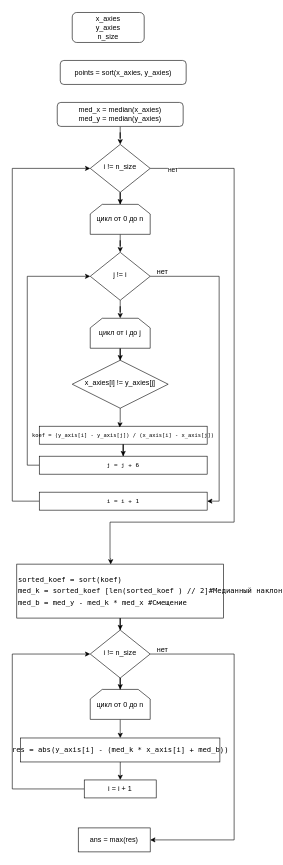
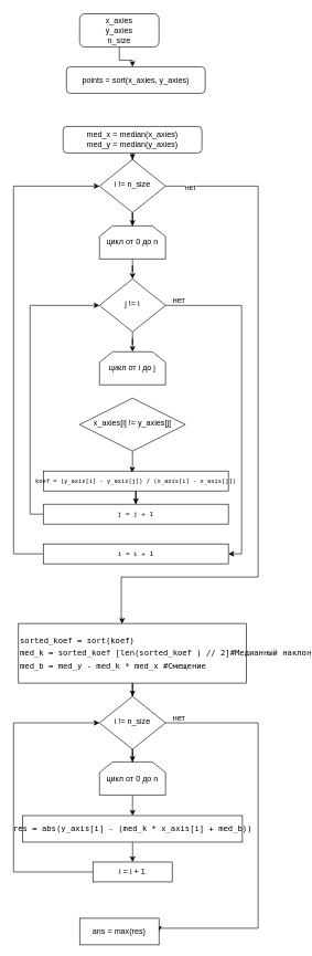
  <mxCell id="0" />
  <mxCell id="1" parent="0" />
  <mxCell id="2" value="x_axies&lt;br&gt;y_axies&lt;div&gt;n_size&lt;/div&gt;" style="rounded=1;whiteSpace=wrap;html=1;fontSize=12;glass=0;strokeWidth=1;shadow=0;" parent="1" vertex="1"><mxGeometry x="120" y="20" width="120" height="50" as="geometry" /></mxCell>
  <mxCell id="3" value="points = sort(x_axies, y_axies)" style="rounded=1;whiteSpace=wrap;html=1;fontSize=12;glass=0;strokeWidth=1;shadow=0;" vertex="1" parent="1"><mxGeometry x="100" y="100" width="210" height="40" as="geometry" /></mxCell>
+ <mxCell id="4" style="edgeStyle=orthogonalEdgeStyle;rounded=0;orthogonalLoop=1;jettySize=auto;html=1;entryX=0.476;entryY=0;entryDx=0;entryDy=0;entryPerimeter=0;" edge="1" parent="1" source="2" target="3"><mxGeometry relative="1" as="geometry" /></mxCell>
  <mxCell id="5" style="edgeStyle=orthogonalEdgeStyle;rounded=0;orthogonalLoop=1;jettySize=auto;html=1;entryX=0.5;entryY=0;entryDx=0;entryDy=0;" edge="1" parent="1" source="6" target="10"><mxGeometry relative="1" as="geometry" /></mxCell>
- <mxCell id="6" value="med_x = median(x_axies)&lt;br&gt;med_y = median(y_axies)" style="rounded=1;whiteSpace=wrap;html=1;fontSize=12;glass=0;strokeWidth=1;shadow=0;" vertex="1" parent="1"><mxGeometry x="95" y="170" width="210" height="40" as="geometry" /></mxCell>
+ <mxCell id="6" value="med_x = median(x_axies)&lt;br&gt;med_y = median(y_axies)" style="rounded=1;whiteSpace=wrap;html=1;fontSize=12;glass=0;strokeWidth=1;shadow=0;" vertex="1" parent="1"><mxGeometry x="95" y="190" width="210" height="40" as="geometry" /></mxCell>
  <mxCell id="7" style="edgeStyle=orthogonalEdgeStyle;rounded=0;orthogonalLoop=1;jettySize=auto;html=1;entryX=0.5;entryY=0;entryDx=0;entryDy=0;" edge="1" parent="1" source="10" target="18"><mxGeometry relative="1" as="geometry" /></mxCell>
  <mxCell id="8" style="edgeStyle=orthogonalEdgeStyle;rounded=0;orthogonalLoop=1;jettySize=auto;html=1;entryX=0.454;entryY=0.006;entryDx=0;entryDy=0;entryPerimeter=0;" edge="1" parent="1" source="10" target="28"><mxGeometry relative="1" as="geometry"><Array as="points"><mxPoint x="390" y="280" /><mxPoint x="390" y="870" /><mxPoint x="183" y="870" /><mxPoint x="183" y="931" /><mxPoint x="184" y="931" /></Array></mxGeometry></mxCell>
  <mxCell id="9" value="нет" style="edgeLabel;html=1;align=center;verticalAlign=middle;resizable=0;points=[];" vertex="1" connectable="0" parent="8"><mxGeometry x="-0.926" y="-1" relative="1" as="geometry"><mxPoint as="offset" /></mxGeometry></mxCell>
  <mxCell id="10" value="i != n_size" style="rhombus;whiteSpace=wrap;html=1;shadow=0;fontFamily=Helvetica;fontSize=12;align=center;strokeWidth=1;spacing=6;spacingTop=-4;" vertex="1" parent="1"><mxGeometry x="150" y="240" width="100" height="80" as="geometry" /></mxCell>
  <mxCell id="11" style="edgeStyle=orthogonalEdgeStyle;rounded=0;orthogonalLoop=1;jettySize=auto;html=1;entryX=0.5;entryY=0;entryDx=0;entryDy=0;" edge="1" parent="1" source="13" target="20"><mxGeometry relative="1" as="geometry" /></mxCell>
  <mxCell id="12" style="edgeStyle=orthogonalEdgeStyle;rounded=0;orthogonalLoop=1;jettySize=auto;html=1;entryX=1;entryY=0.5;entryDx=0;entryDy=0;" edge="1" parent="1" source="13" target="25"><mxGeometry relative="1" as="geometry"><mxPoint x="380" y="840" as="targetPoint" /><Array as="points"><mxPoint x="365" y="460" /><mxPoint x="365" y="835" /></Array></mxGeometry></mxCell>
  <mxCell id="13" value="j != i" style="rhombus;whiteSpace=wrap;html=1;shadow=0;fontFamily=Helvetica;fontSize=12;align=center;strokeWidth=1;spacing=6;spacingTop=-4;" vertex="1" parent="1"><mxGeometry x="150" y="420" width="100" height="80" as="geometry" /></mxCell>
  <mxCell id="14" value="x_axies[i] != y_axies[j]" style="rhombus;whiteSpace=wrap;html=1;shadow=0;fontFamily=Helvetica;fontSize=12;align=center;strokeWidth=1;spacing=6;spacingTop=-4;" vertex="1" parent="1"><mxGeometry x="120" y="600" width="160" height="80" as="geometry" /></mxCell>
  <mxCell id="15" value="" style="edgeStyle=orthogonalEdgeStyle;rounded=0;orthogonalLoop=1;jettySize=auto;html=1;" edge="1" parent="1" source="16" target="23"><mxGeometry relative="1" as="geometry" /></mxCell>
  <mxCell id="16" value="&lt;div style=&quot;font-family: monospace, Consolas, &amp;quot;Courier New&amp;quot;, monospace; line-height: 19px; white-space: pre;&quot;&gt;&lt;font style=&quot;font-size: 9px; color: rgb(0, 0, 0);&quot;&gt;&lt;span&gt;koef = (&lt;/span&gt;y_axis&lt;span&gt;[&lt;/span&gt;i&lt;span&gt;]&lt;/span&gt; - y_axis&lt;span&gt;[&lt;/span&gt;j&lt;span&gt;])&lt;/span&gt; / &lt;span&gt;(&lt;/span&gt;x_axis&lt;span&gt;[&lt;/span&gt;i&lt;span&gt;]&lt;/span&gt; - x_axis&lt;span&gt;[&lt;/span&gt;j&lt;span&gt;])&lt;/span&gt;&lt;/font&gt;&lt;/div&gt;" style="rounded=0;whiteSpace=wrap;html=1;" vertex="1" parent="1"><mxGeometry x="65" y="710" width="280" height="30" as="geometry" /></mxCell>
  <mxCell id="17" style="edgeStyle=orthogonalEdgeStyle;rounded=0;orthogonalLoop=1;jettySize=auto;html=1;entryX=0.5;entryY=0;entryDx=0;entryDy=0;" edge="1" parent="1" source="18" target="13"><mxGeometry relative="1" as="geometry" /></mxCell>
  <mxCell id="18" value="цикл от 0 до n" style="shape=loopLimit;whiteSpace=wrap;html=1;" vertex="1" parent="1"><mxGeometry x="150" y="340" width="100" height="50" as="geometry" /></mxCell>
- <mxCell id="19" value="" style="edgeStyle=orthogonalEdgeStyle;rounded=0;orthogonalLoop=1;jettySize=auto;html=1;" edge="1" parent="1" source="20" target="14"><mxGeometry relative="1" as="geometry" /></mxCell>
  <mxCell id="20" value="цикл от i до j" style="shape=loopLimit;whiteSpace=wrap;html=1;" vertex="1" parent="1"><mxGeometry x="150" y="530" width="100" height="50" as="geometry" /></mxCell>
  <mxCell id="21" style="edgeStyle=orthogonalEdgeStyle;rounded=0;orthogonalLoop=1;jettySize=auto;html=1;entryX=0.479;entryY=0.072;entryDx=0;entryDy=0;entryPerimeter=0;" edge="1" parent="1" source="14" target="16"><mxGeometry relative="1" as="geometry" /></mxCell>
  <mxCell id="22" style="edgeStyle=orthogonalEdgeStyle;rounded=0;orthogonalLoop=1;jettySize=auto;html=1;" edge="1" parent="1" source="23"><mxGeometry relative="1" as="geometry"><mxPoint x="150" y="460" as="targetPoint" /><Array as="points"><mxPoint x="45" y="775" /><mxPoint x="45" y="460" /><mxPoint x="150" y="460" /></Array></mxGeometry></mxCell>
- <mxCell id="23" value="&lt;div style=&quot;font-family: monospace, Consolas, &amp;quot;Courier New&amp;quot;, monospace; line-height: 19px; white-space: pre;&quot;&gt;&lt;font size=&quot;1&quot;&gt;j = j + 6&lt;/font&gt;&lt;/div&gt;" style="rounded=0;whiteSpace=wrap;html=1;" vertex="1" parent="1"><mxGeometry x="65" y="760" width="280" height="30" as="geometry" /></mxCell>
+ <mxCell id="23" value="&lt;div style=&quot;font-family: monospace, Consolas, &amp;quot;Courier New&amp;quot;, monospace; line-height: 19px; white-space: pre;&quot;&gt;&lt;font size=&quot;1&quot;&gt;j = j + 1&lt;/font&gt;&lt;/div&gt;" style="rounded=0;whiteSpace=wrap;html=1;" vertex="1" parent="1"><mxGeometry x="65" y="760" width="280" height="30" as="geometry" /></mxCell>
  <mxCell id="24" style="edgeStyle=orthogonalEdgeStyle;rounded=0;orthogonalLoop=1;jettySize=auto;html=1;entryX=0;entryY=0.5;entryDx=0;entryDy=0;" edge="1" parent="1" source="25" target="10"><mxGeometry relative="1" as="geometry"><Array as="points"><mxPoint x="20" y="835" /><mxPoint x="20" y="280" /></Array></mxGeometry></mxCell>
  <mxCell id="25" value="&lt;div style=&quot;font-family: monospace, Consolas, &amp;quot;Courier New&amp;quot;, monospace; line-height: 19px; white-space: pre;&quot;&gt;&lt;font size=&quot;1&quot;&gt;i = i + 1&lt;/font&gt;&lt;/div&gt;" style="rounded=0;whiteSpace=wrap;html=1;" vertex="1" parent="1"><mxGeometry x="65" y="820" width="280" height="30" as="geometry" /></mxCell>
  <mxCell id="26" value="нет" style="text;html=1;align=center;verticalAlign=middle;resizable=0;points=[];autosize=1;strokeColor=none;fillColor=none;" vertex="1" parent="1"><mxGeometry x="250" y="438" width="40" height="30" as="geometry" /></mxCell>
  <mxCell id="27" value="" style="edgeStyle=orthogonalEdgeStyle;rounded=0;orthogonalLoop=1;jettySize=auto;html=1;" edge="1" parent="1" source="28" target="33"><mxGeometry relative="1" as="geometry" /></mxCell>
  <mxCell id="28" value="&lt;div style=&quot;font-family: monospace, Consolas, &amp;quot;Courier New&amp;quot;, monospace; line-height: 19px; white-space: pre;&quot;&gt;&lt;font style=&quot;color: rgb(0, 0, 0);&quot;&gt;sorted_koef = sort(koef)&lt;/font&gt;&lt;/div&gt;&lt;div style=&quot;font-family: monospace, Consolas, &amp;quot;Courier New&amp;quot;, monospace; line-height: 19px; white-space: pre;&quot;&gt;&lt;div style=&quot;line-height: 19px;&quot;&gt;&lt;div style=&quot;&quot;&gt;&lt;span&gt;&lt;font style=&quot;color: rgb(0, 0, 0);&quot;&gt;med_k = &lt;/font&gt;&lt;/span&gt;sorted_koef &lt;span&gt;&lt;font style=&quot;color: rgb(0, 0, 0);&quot;&gt;&lt;span&gt;[&lt;/span&gt;&lt;span&gt;len&lt;/span&gt;&lt;span&gt;(&lt;/span&gt;&lt;/font&gt;&lt;/span&gt;sorted_koef &lt;span&gt;&lt;font style=&quot;color: rgb(0, 0, 0);&quot;&gt;&lt;span&gt;)&lt;/span&gt; // &lt;span&gt;2&lt;/span&gt;&lt;span&gt;]&lt;/span&gt;&lt;span&gt;#Медианный наклон&lt;/span&gt;&lt;/font&gt;&lt;/span&gt;&lt;/div&gt;&lt;div style=&quot;&quot;&gt;&lt;font style=&quot;color: rgb(0, 0, 0);&quot;&gt;med_b = med_y - med_k * med_x #Смещение&lt;/font&gt;&lt;/div&gt;&lt;/div&gt;&lt;/div&gt;" style="rounded=0;whiteSpace=wrap;html=1;align=left;" vertex="1" parent="1"><mxGeometry x="27.5" y="940" width="345" height="90" as="geometry" /></mxCell>
  <mxCell id="29" value="" style="edgeStyle=orthogonalEdgeStyle;rounded=0;orthogonalLoop=1;jettySize=auto;html=1;" edge="1" parent="1" source="30" target="37"><mxGeometry relative="1" as="geometry" /></mxCell>
  <mxCell id="30" value="&lt;div style=&quot;font-family: monospace, Consolas, &amp;quot;Courier New&amp;quot;, monospace; line-height: 19px; white-space: pre;&quot;&gt;&lt;div style=&quot;line-height: 19px;&quot;&gt;&lt;font style=&quot;color: rgb(0, 0, 0);&quot;&gt;res = abs(y_axis[i] - (med_k * x_axis[i] + med_b))&lt;/font&gt;&lt;/div&gt;&lt;/div&gt;" style="rounded=0;whiteSpace=wrap;html=1;" vertex="1" parent="1"><mxGeometry x="33.75" y="1230" width="332.5" height="40" as="geometry" /></mxCell>
  <mxCell id="31" style="edgeStyle=orthogonalEdgeStyle;rounded=0;orthogonalLoop=1;jettySize=auto;html=1;entryX=0.5;entryY=0;entryDx=0;entryDy=0;" edge="1" parent="1" source="33" target="35"><mxGeometry relative="1" as="geometry" /></mxCell>
  <mxCell id="32" style="edgeStyle=orthogonalEdgeStyle;rounded=0;orthogonalLoop=1;jettySize=auto;html=1;entryX=1;entryY=0.5;entryDx=0;entryDy=0;" edge="1" parent="1" source="33" target="38"><mxGeometry relative="1" as="geometry"><mxPoint x="300" y="1420" as="targetPoint" /><Array as="points"><mxPoint x="390" y="1090" /><mxPoint x="390" y="1400" /></Array></mxGeometry></mxCell>
  <mxCell id="33" value="i != n_size" style="rhombus;whiteSpace=wrap;html=1;shadow=0;fontFamily=Helvetica;fontSize=12;align=center;strokeWidth=1;spacing=6;spacingTop=-4;" vertex="1" parent="1"><mxGeometry x="150" y="1050" width="100" height="80" as="geometry" /></mxCell>
  <mxCell id="34" value="" style="edgeStyle=orthogonalEdgeStyle;rounded=0;orthogonalLoop=1;jettySize=auto;html=1;" edge="1" parent="1" source="35" target="30"><mxGeometry relative="1" as="geometry" /></mxCell>
  <mxCell id="35" value="цикл от 0 до n" style="shape=loopLimit;whiteSpace=wrap;html=1;" vertex="1" parent="1"><mxGeometry x="150" y="1149" width="100" height="50" as="geometry" /></mxCell>
  <mxCell id="36" style="edgeStyle=orthogonalEdgeStyle;rounded=0;orthogonalLoop=1;jettySize=auto;html=1;entryX=0;entryY=0.5;entryDx=0;entryDy=0;" edge="1" parent="1" source="37" target="33"><mxGeometry relative="1" as="geometry"><Array as="points"><mxPoint x="20" y="1315" /><mxPoint x="20" y="1090" /></Array></mxGeometry></mxCell>
  <mxCell id="37" value="i = i + 1" style="rounded=0;whiteSpace=wrap;html=1;" vertex="1" parent="1"><mxGeometry x="140" y="1300" width="120" height="30" as="geometry" /></mxCell>
- <mxCell id="38" value="ans = max(res)" style="rounded=0;whiteSpace=wrap;html=1;" vertex="1" parent="1"><mxGeometry x="130" y="1380" width="120" height="40" as="geometry" /></mxCell>
+ <mxCell id="38" value="ans = max(res)" style="rounded=0;whiteSpace=wrap;html=1;" vertex="1" parent="1"><mxGeometry x="120" y="1385" width="120" height="40" as="geometry" /></mxCell>
  <mxCell id="39" value="нет" style="text;html=1;align=center;verticalAlign=middle;resizable=0;points=[];autosize=1;strokeColor=none;fillColor=none;" vertex="1" parent="1"><mxGeometry x="250" y="1068" width="40" height="30" as="geometry" /></mxCell>
